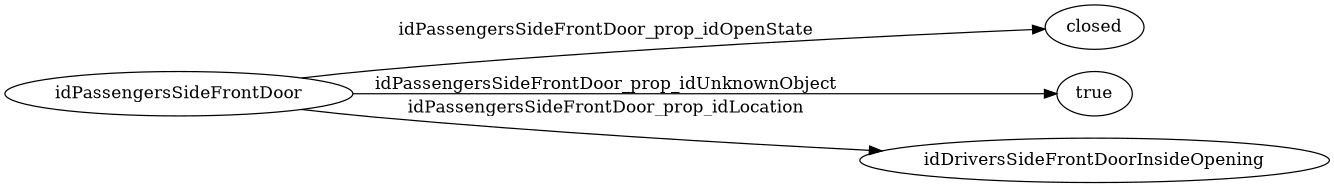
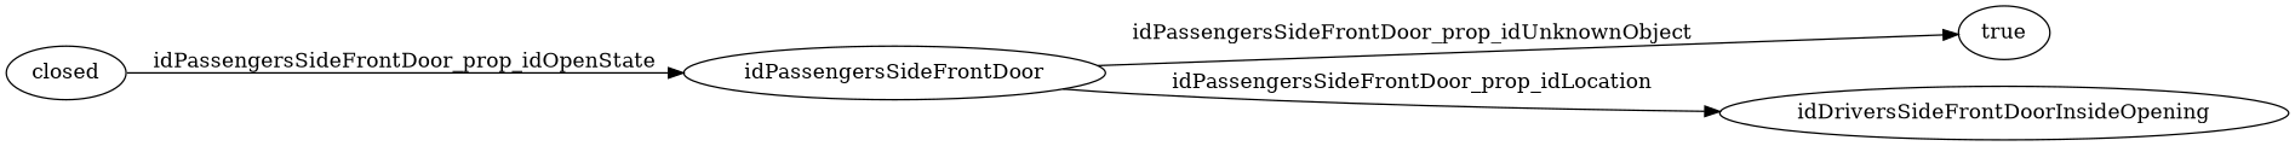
  strict digraph {
    rankdir=LR
    edge [edge_type=property]
    idPassengersSideFrontDoor [node_type=entity_node root=root]
    closed
    true
    idDriversSideFrontDoorInsideOpening
-   idPassengersSideFrontDoor -> closed [label=idPassengersSideFrontDoor_prop_idOpenState]
+   closed -> idPassengersSideFrontDoor [label=idPassengersSideFrontDoor_prop_idOpenState]
    idPassengersSideFrontDoor -> true [label=idPassengersSideFrontDoor_prop_idUnknownObject]
    idPassengersSideFrontDoor -> idDriversSideFrontDoorInsideOpening [edge_type=relationship label=idPassengersSideFrontDoor_prop_idLocation]
  }
